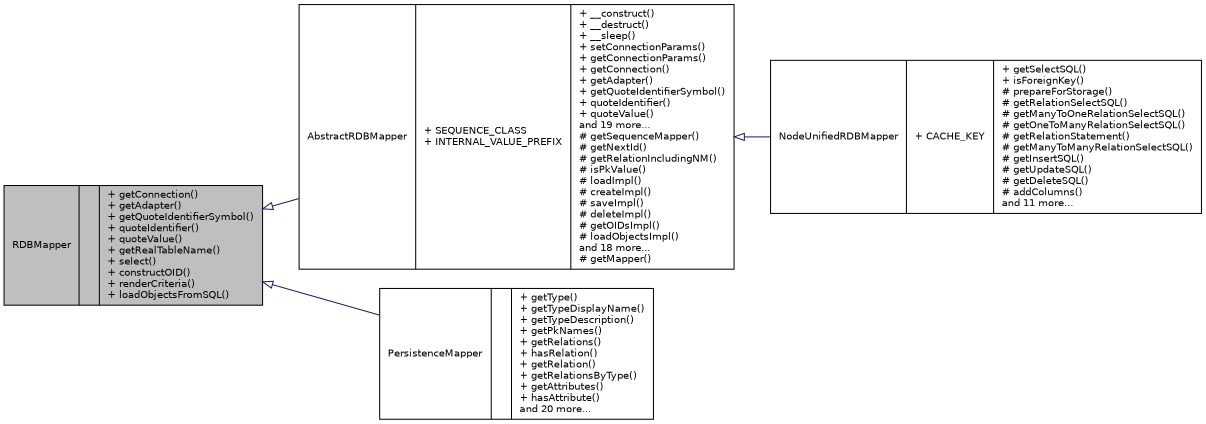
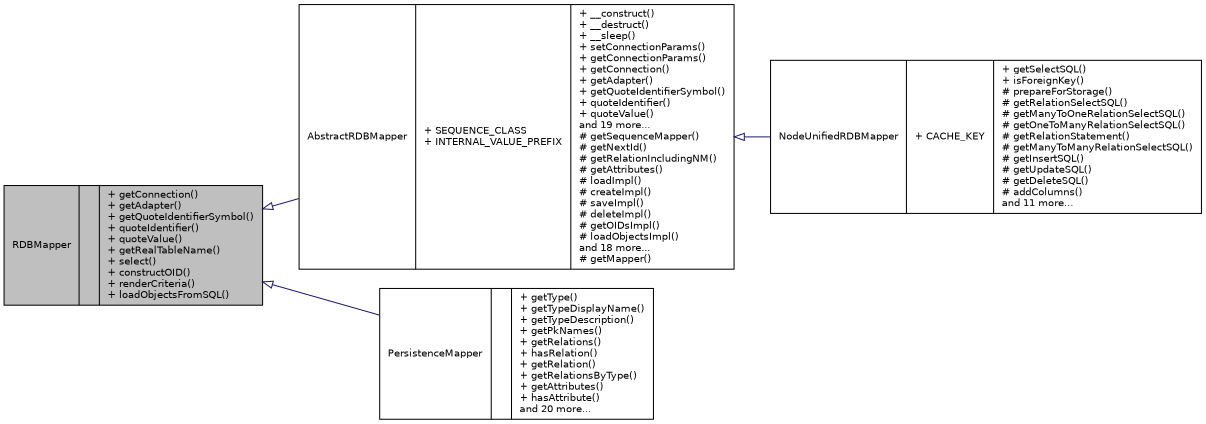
  digraph {
    rankdir=LR
    node [color=black fillcolor=white fontname=Helvetica fontsize=10 shape=record style=filled]
    edge [arrowtail=onormal color=midnightblue dir=back fontname=Helvetica fontsize=10 labelfontname=Helvetica labelfontsize=10 style=solid]
    n1 [fillcolor=grey75 fontcolor=black height=0.2 label="{RDBMapper\n||+ getConnection()\l+ getAdapter()\l+ getQuoteIdentifierSymbol()\l+ quoteIdentifier()\l+ quoteValue()\l+ getRealTableName()\l+ select()\l+ constructOID()\l+ renderCriteria()\l+ loadObjectsFromSQL()\l}" width=0.4]
-   n2 [height=0.2 label="{AbstractRDBMapper\n|+ SEQUENCE_CLASS\l+ INTERNAL_VALUE_PREFIX\l|+ __construct()\l+ __destruct()\l+ __sleep()\l+ setConnectionParams()\l+ getConnectionParams()\l+ getConnection()\l+ getAdapter()\l+ getQuoteIdentifierSymbol()\l+ quoteIdentifier()\l+ quoteValue()\land 19 more...\l# getSequenceMapper()\l# getNextId()\l# getRelationIncludingNM()\l# isPkValue()\l# loadImpl()\l# createImpl()\l# saveImpl()\l# deleteImpl()\l# getOIDsImpl()\l# loadObjectsImpl()\land 18 more...\l# getMapper()\l}" width=0.4]
+   n2 [height=0.2 label="{AbstractRDBMapper\n|+ SEQUENCE_CLASS\l+ INTERNAL_VALUE_PREFIX\l|+ __construct()\l+ __destruct()\l+ __sleep()\l+ setConnectionParams()\l+ getConnectionParams()\l+ getConnection()\l+ getAdapter()\l+ getQuoteIdentifierSymbol()\l+ quoteIdentifier()\l+ quoteValue()\land 19 more...\l# getSequenceMapper()\l# getNextId()\l# getRelationIncludingNM()\l# getAttributes()\l# loadImpl()\l# createImpl()\l# saveImpl()\l# deleteImpl()\l# getOIDsImpl()\l# loadObjectsImpl()\land 18 more...\l# getMapper()\l}" width=0.4]
    n3 [height=0.2 label="{PersistenceMapper\n||+ getType()\l+ getTypeDisplayName()\l+ getTypeDescription()\l+ getPkNames()\l+ getRelations()\l+ hasRelation()\l+ getRelation()\l+ getRelationsByType()\l+ getAttributes()\l+ hasAttribute()\land 20 more...\l}" width=0.4]
    n4 [height=0.2 label="{NodeUnifiedRDBMapper\n|+ CACHE_KEY\l|+ getSelectSQL()\l+ isForeignKey()\l# prepareForStorage()\l# getRelationSelectSQL()\l# getManyToOneRelationSelectSQL()\l# getOneToManyRelationSelectSQL()\l# getRelationStatement()\l# getManyToManyRelationSelectSQL()\l# getInsertSQL()\l# getUpdateSQL()\l# getDeleteSQL()\l# addColumns()\land 11 more...\l}" width=0.4]
    n1 -> n2
    n1 -> n3
    n2 -> n4
  }
